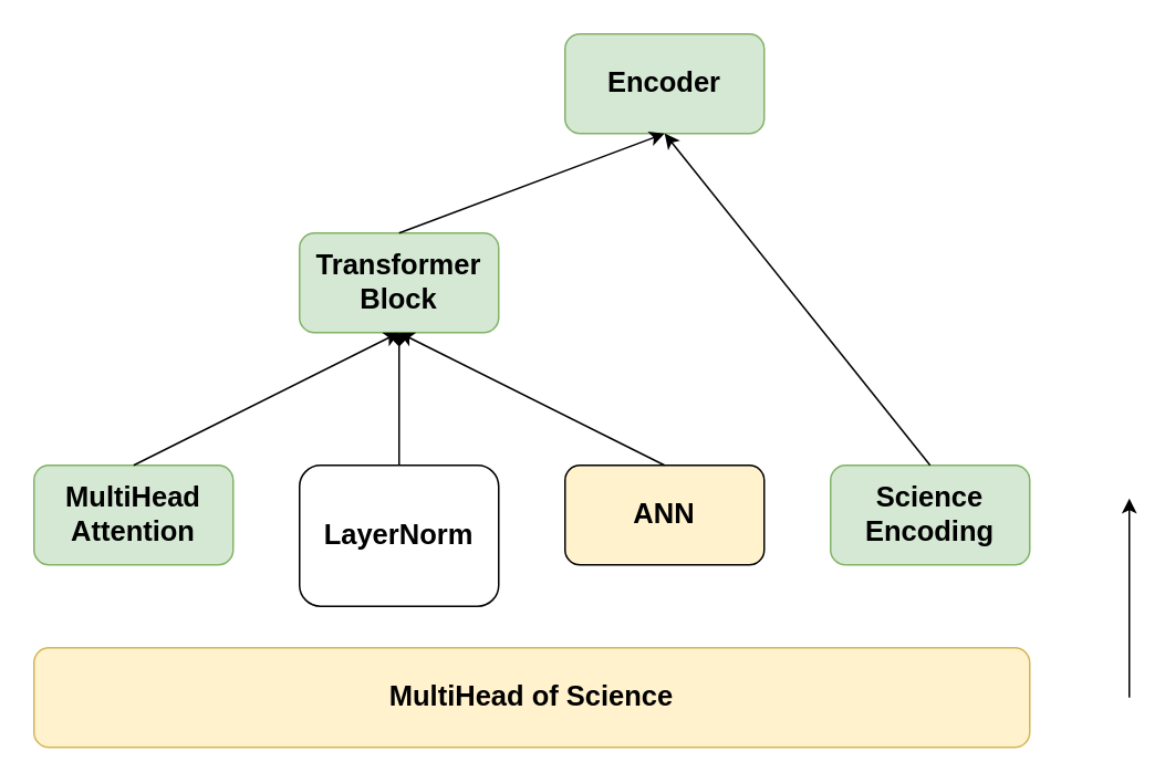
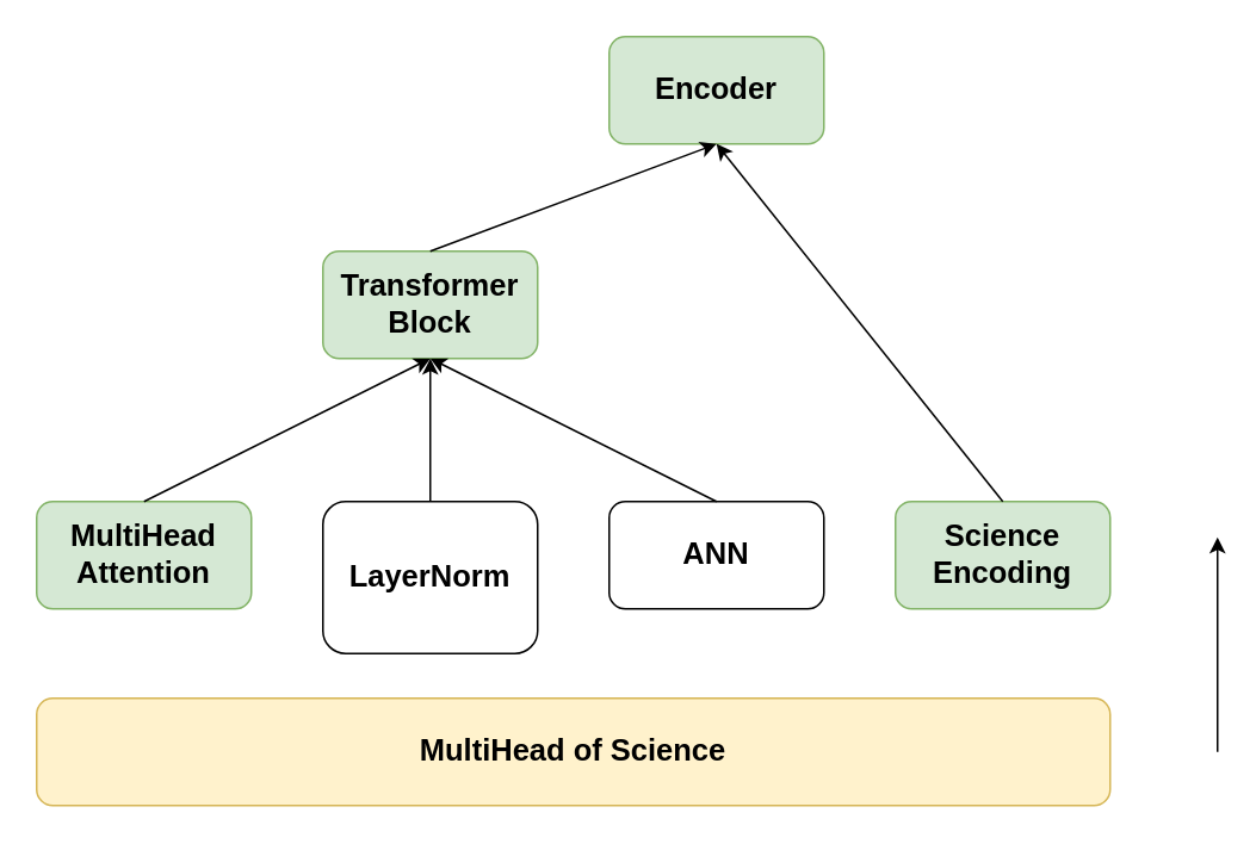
  <mxCell id="0" />
  <mxCell id="1" parent="0" />
  <mxCell id="2" value="MultiHead Attention" style="rounded=1;whiteSpace=wrap;html=1;fontStyle=1;fontSize=17;fillColor=#d5e8d4;strokeColor=#82b366;" vertex="1" parent="1"><mxGeometry x="20" y="280" width="120" height="60" as="geometry" /></mxCell>
  <mxCell id="3" value="LayerNorm" style="rounded=1;whiteSpace=wrap;html=1;fontStyle=1;fontSize=17;" vertex="1" parent="1"><mxGeometry x="180" y="280" width="120" height="85" as="geometry" /></mxCell>
- <mxCell id="4" value="ANN" style="rounded=1;whiteSpace=wrap;html=1;fontStyle=1;fontSize=17;fillColor=#fff2cc;" vertex="1" parent="1"><mxGeometry x="340" y="280" width="120" height="60" as="geometry" /></mxCell>
+ <mxCell id="4" value="ANN" style="rounded=1;whiteSpace=wrap;html=1;fontStyle=1;fontSize=17;" vertex="1" parent="1"><mxGeometry x="340" y="280" width="120" height="60" as="geometry" /></mxCell>
  <mxCell id="5" value="Science Encoding" style="rounded=1;whiteSpace=wrap;html=1;fontStyle=1;fontSize=17;fillColor=#d5e8d4;strokeColor=#82b366;" vertex="1" parent="1"><mxGeometry x="500" y="280" width="120" height="60" as="geometry" /></mxCell>
  <mxCell id="6" value="Transformer Block" style="rounded=1;whiteSpace=wrap;html=1;fontStyle=1;fontSize=17;fillColor=#d5e8d4;strokeColor=#82b366;" vertex="1" parent="1"><mxGeometry x="180" y="140" width="120" height="60" as="geometry" /></mxCell>
  <mxCell id="7" value="Encoder" style="rounded=1;whiteSpace=wrap;html=1;fontStyle=1;fontSize=17;fillColor=#d5e8d4;strokeColor=#82b366;" vertex="1" parent="1"><mxGeometry x="340" y="20" width="120" height="60" as="geometry" /></mxCell>
  <mxCell id="8" value="" style="endArrow=classic;html=1;rounded=0;entryX=0.5;entryY=1;entryDx=0;entryDy=0;" edge="1" parent="1" target="6"><mxGeometry width="50" height="50" relative="1" as="geometry"><mxPoint x="80" y="280" as="sourcePoint" /><mxPoint x="130" y="230" as="targetPoint" /></mxGeometry></mxCell>
- <mxCell id="9" value="" style="endArrow=diamond;html=1;rounded=0;entryX=0.5;entryY=1;entryDx=0;entryDy=0;exitX=0.5;exitY=0;exitDx=0;exitDy=0;" edge="1" parent="1" source="3" target="6"><mxGeometry width="50" height="50" relative="1" as="geometry"><mxPoint x="250" y="280" as="sourcePoint" /><mxPoint x="300" y="230" as="targetPoint" /></mxGeometry></mxCell>
+ <mxCell id="9" value="" style="endArrow=classic;html=1;rounded=0;entryX=0.5;entryY=1;entryDx=0;entryDy=0;exitX=0.5;exitY=0;exitDx=0;exitDy=0;" edge="1" parent="1" source="3" target="6"><mxGeometry width="50" height="50" relative="1" as="geometry"><mxPoint x="250" y="280" as="sourcePoint" /><mxPoint x="300" y="230" as="targetPoint" /></mxGeometry></mxCell>
  <mxCell id="10" value="" style="endArrow=classic;html=1;rounded=0;exitX=0.5;exitY=0;exitDx=0;exitDy=0;entryX=0.5;entryY=1;entryDx=0;entryDy=0;" edge="1" parent="1" source="4" target="6"><mxGeometry width="50" height="50" relative="1" as="geometry"><mxPoint x="360" y="270" as="sourcePoint" /><mxPoint x="410" y="220" as="targetPoint" /></mxGeometry></mxCell>
  <mxCell id="11" value="" style="endArrow=classic;html=1;rounded=0;entryX=0.5;entryY=1;entryDx=0;entryDy=0;" edge="1" parent="1" target="7"><mxGeometry width="50" height="50" relative="1" as="geometry"><mxPoint x="240" y="140" as="sourcePoint" /><mxPoint x="290" y="90" as="targetPoint" /></mxGeometry></mxCell>
  <mxCell id="12" value="" style="endArrow=classic;html=1;rounded=0;" edge="1" parent="1"><mxGeometry width="50" height="50" relative="1" as="geometry"><mxPoint x="560" y="280" as="sourcePoint" /><mxPoint x="400" y="80" as="targetPoint" /></mxGeometry></mxCell>
  <mxCell id="13" value="MultiHead of Science" style="rounded=1;whiteSpace=wrap;html=1;fontSize=17;fontStyle=1;fillColor=#fff2cc;strokeColor=#d6b656;" vertex="1" parent="1"><mxGeometry x="20" y="390" width="600" height="60" as="geometry" /></mxCell>
  <mxCell id="14" value="" style="endArrow=classic;html=1;rounded=0;fontSize=17;" edge="1" parent="1"><mxGeometry width="50" height="50" relative="1" as="geometry"><mxPoint x="680" y="420" as="sourcePoint" /><mxPoint x="680" y="300" as="targetPoint" /></mxGeometry></mxCell>
